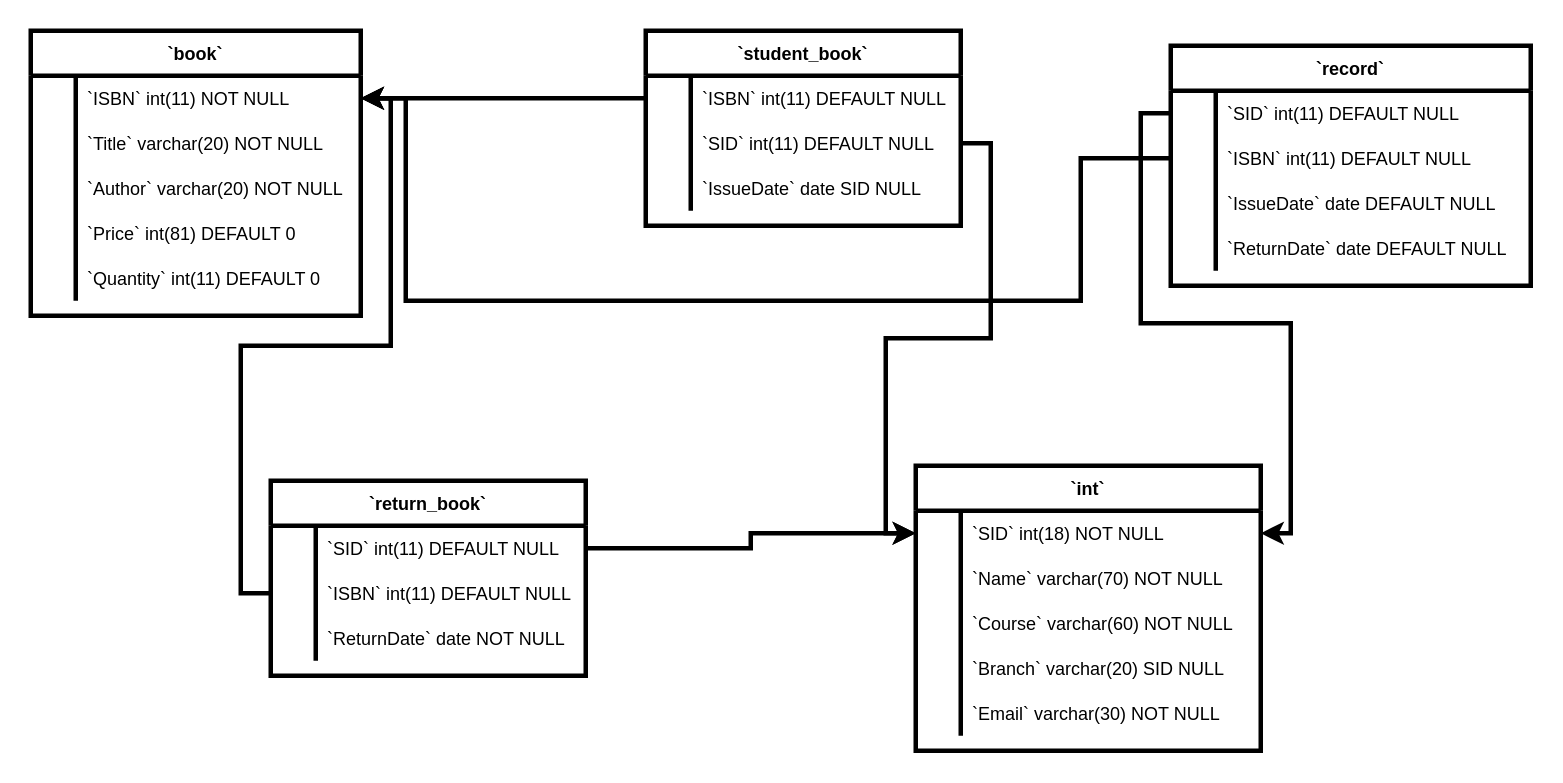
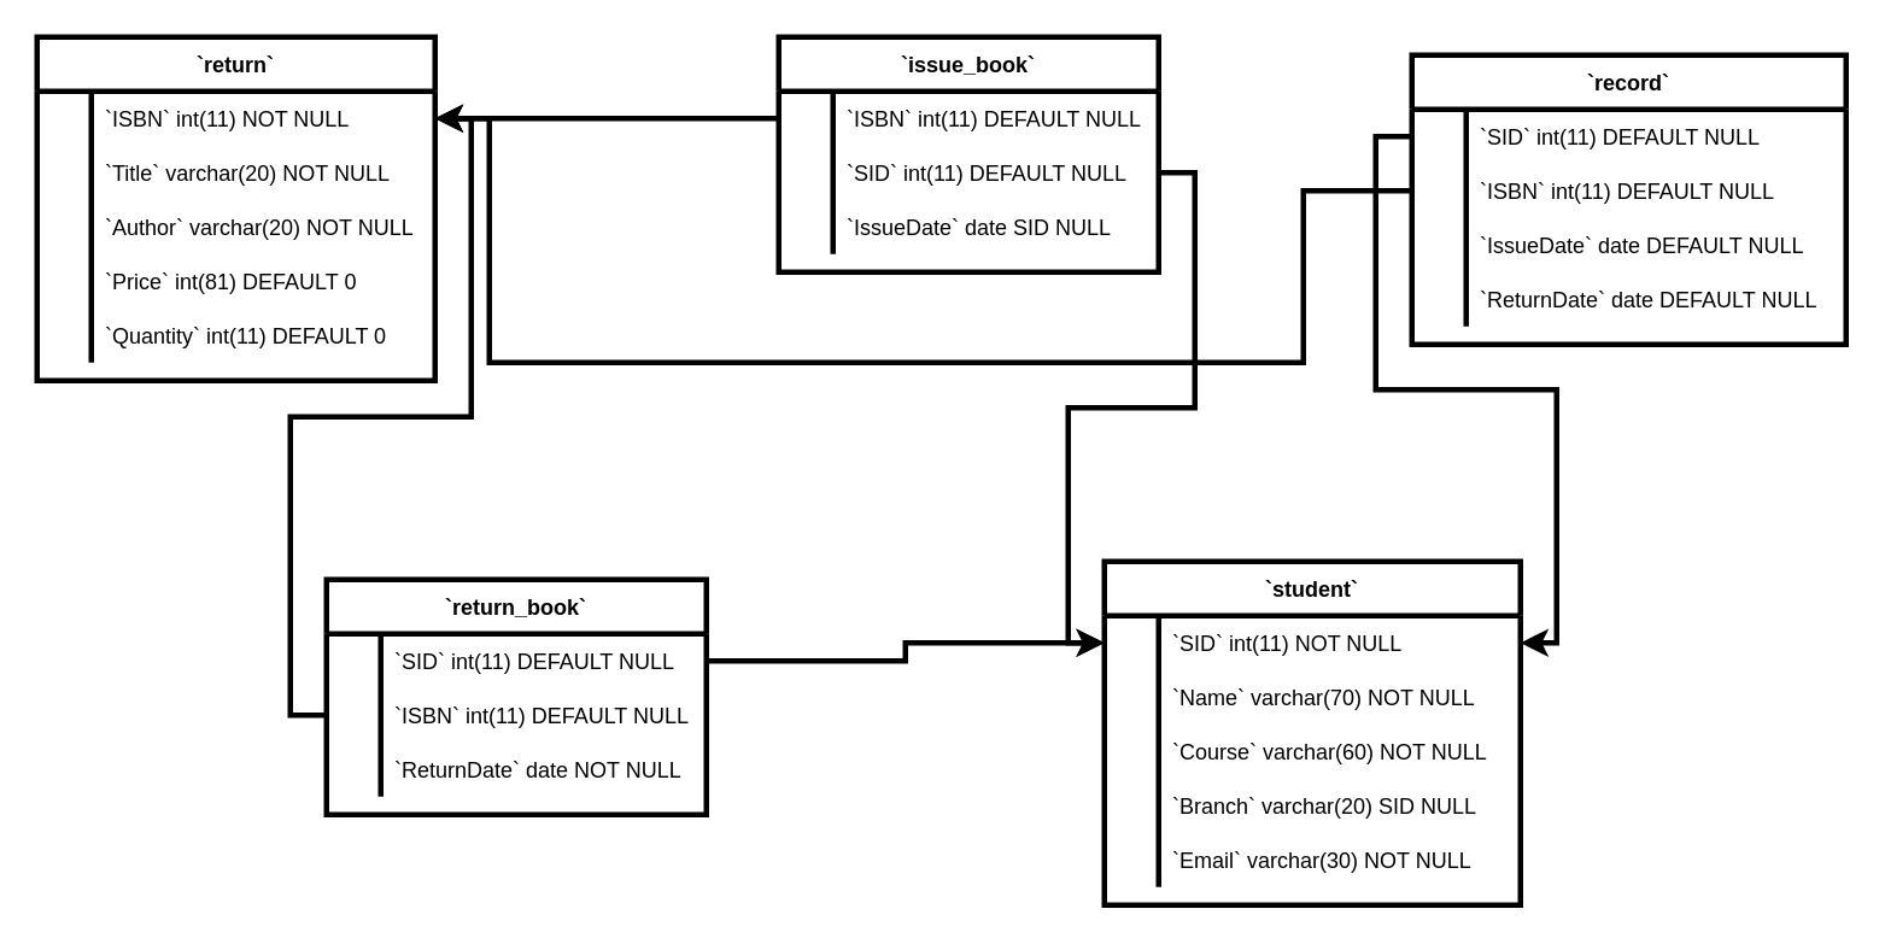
  <mxCell id="0" />
  <mxCell id="1" parent="0" />
- <mxCell id="2" value="`book`" style="shape=table;startSize=30;container=1;collapsible=1;childLayout=tableLayout;fixedRows=1;rowLines=0;fontStyle=1;align=center;resizeLast=1;strokeWidth=3;" vertex="1" parent="1"><mxGeometry x="20" y="20" width="220" height="190" as="geometry" /></mxCell>
+ <mxCell id="2" value="`return`" style="shape=table;startSize=30;container=1;collapsible=1;childLayout=tableLayout;fixedRows=1;rowLines=0;fontStyle=1;align=center;resizeLast=1;strokeWidth=3;" vertex="1" parent="1"><mxGeometry x="20" y="20" width="220" height="190" as="geometry" /></mxCell>
  <mxCell id="3" value="" style="shape=tableRow;horizontal=0;startSize=0;swimlaneHead=0;swimlaneBody=0;fillColor=none;collapsible=0;dropTarget=0;points=[[0,0.5],[1,0.5]];portConstraint=eastwest;top=0;left=0;right=0;bottom=0;" vertex="1" parent="2"><mxGeometry y="30" width="220" height="30" as="geometry" /></mxCell>
  <mxCell id="4" value="" style="shape=partialRectangle;overflow=hidden;connectable=0;fillColor=none;top=0;left=0;bottom=0;right=0;" vertex="1" parent="3"><mxGeometry width="30" height="30" as="geometry"><mxRectangle width="30" height="30" as="alternateBounds" /></mxGeometry></mxCell>
  <mxCell id="5" value="`ISBN` int(11) NOT NULL" style="shape=partialRectangle;overflow=hidden;connectable=0;fillColor=none;align=left;top=0;left=0;bottom=0;right=0;spacingLeft=6;" vertex="1" parent="3"><mxGeometry x="30" width="190" height="30" as="geometry"><mxRectangle width="190" height="30" as="alternateBounds" /></mxGeometry></mxCell>
  <mxCell id="6" value="" style="shape=tableRow;horizontal=0;startSize=0;swimlaneHead=0;swimlaneBody=0;fillColor=none;collapsible=0;dropTarget=0;points=[[0,0.5],[1,0.5]];portConstraint=eastwest;top=0;left=0;right=0;bottom=0;" vertex="1" parent="2"><mxGeometry y="60" width="220" height="30" as="geometry" /></mxCell>
  <mxCell id="7" value="" style="shape=partialRectangle;overflow=hidden;connectable=0;fillColor=none;top=0;left=0;bottom=0;right=0;" vertex="1" parent="6"><mxGeometry width="30" height="30" as="geometry"><mxRectangle width="30" height="30" as="alternateBounds" /></mxGeometry></mxCell>
  <mxCell id="8" value="`Title` varchar(20) NOT NULL" style="shape=partialRectangle;overflow=hidden;connectable=0;fillColor=none;align=left;top=0;left=0;bottom=0;right=0;spacingLeft=6;" vertex="1" parent="6"><mxGeometry x="30" width="190" height="30" as="geometry"><mxRectangle width="190" height="30" as="alternateBounds" /></mxGeometry></mxCell>
  <mxCell id="9" value="" style="shape=tableRow;horizontal=0;startSize=0;swimlaneHead=0;swimlaneBody=0;fillColor=none;collapsible=0;dropTarget=0;points=[[0,0.5],[1,0.5]];portConstraint=eastwest;top=0;left=0;right=0;bottom=0;" vertex="1" parent="2"><mxGeometry y="90" width="220" height="30" as="geometry" /></mxCell>
  <mxCell id="10" value="" style="shape=partialRectangle;overflow=hidden;connectable=0;fillColor=none;top=0;left=0;bottom=0;right=0;" vertex="1" parent="9"><mxGeometry width="30" height="30" as="geometry"><mxRectangle width="30" height="30" as="alternateBounds" /></mxGeometry></mxCell>
  <mxCell id="11" value="`Author` varchar(20) NOT NULL" style="shape=partialRectangle;overflow=hidden;connectable=0;fillColor=none;align=left;top=0;left=0;bottom=0;right=0;spacingLeft=6;" vertex="1" parent="9"><mxGeometry x="30" width="190" height="30" as="geometry"><mxRectangle width="190" height="30" as="alternateBounds" /></mxGeometry></mxCell>
  <mxCell id="12" value="" style="shape=tableRow;horizontal=0;startSize=0;swimlaneHead=0;swimlaneBody=0;fillColor=none;collapsible=0;dropTarget=0;points=[[0,0.5],[1,0.5]];portConstraint=eastwest;top=0;left=0;right=0;bottom=0;" vertex="1" parent="2"><mxGeometry y="120" width="220" height="30" as="geometry" /></mxCell>
  <mxCell id="13" value="" style="shape=partialRectangle;overflow=hidden;connectable=0;fillColor=none;top=0;left=0;bottom=0;right=0;" vertex="1" parent="12"><mxGeometry width="30" height="30" as="geometry"><mxRectangle width="30" height="30" as="alternateBounds" /></mxGeometry></mxCell>
  <mxCell id="14" value="`Price` int(81) DEFAULT 0" style="shape=partialRectangle;overflow=hidden;connectable=0;fillColor=none;align=left;top=0;left=0;bottom=0;right=0;spacingLeft=6;" vertex="1" parent="12"><mxGeometry x="30" width="190" height="30" as="geometry"><mxRectangle width="190" height="30" as="alternateBounds" /></mxGeometry></mxCell>
  <mxCell id="15" value="" style="shape=tableRow;horizontal=0;startSize=0;swimlaneHead=0;swimlaneBody=0;fillColor=none;collapsible=0;dropTarget=0;points=[[0,0.5],[1,0.5]];portConstraint=eastwest;top=0;left=0;right=0;bottom=0;" vertex="1" parent="2"><mxGeometry y="150" width="220" height="30" as="geometry" /></mxCell>
  <mxCell id="16" value="" style="shape=partialRectangle;overflow=hidden;connectable=0;fillColor=none;top=0;left=0;bottom=0;right=0;" vertex="1" parent="15"><mxGeometry width="30" height="30" as="geometry"><mxRectangle width="30" height="30" as="alternateBounds" /></mxGeometry></mxCell>
  <mxCell id="17" value="`Quantity` int(11) DEFAULT 0" style="shape=partialRectangle;overflow=hidden;connectable=0;fillColor=none;align=left;top=0;left=0;bottom=0;right=0;spacingLeft=6;" vertex="1" parent="15"><mxGeometry x="30" width="190" height="30" as="geometry"><mxRectangle width="190" height="30" as="alternateBounds" /></mxGeometry></mxCell>
- <mxCell id="18" value="`student_book`" style="shape=table;startSize=30;container=1;collapsible=1;childLayout=tableLayout;fixedRows=1;rowLines=0;fontStyle=1;align=center;resizeLast=1;strokeWidth=3;" vertex="1" parent="1"><mxGeometry x="430" y="20" width="210" height="130" as="geometry" /></mxCell>
+ <mxCell id="18" value="`issue_book`" style="shape=table;startSize=30;container=1;collapsible=1;childLayout=tableLayout;fixedRows=1;rowLines=0;fontStyle=1;align=center;resizeLast=1;strokeWidth=3;" vertex="1" parent="1"><mxGeometry x="430" y="20" width="210" height="130" as="geometry" /></mxCell>
  <mxCell id="19" value="" style="shape=tableRow;horizontal=0;startSize=0;swimlaneHead=0;swimlaneBody=0;fillColor=none;collapsible=0;dropTarget=0;points=[[0,0.5],[1,0.5]];portConstraint=eastwest;top=0;left=0;right=0;bottom=0;" vertex="1" parent="18"><mxGeometry y="30" width="210" height="30" as="geometry" /></mxCell>
  <mxCell id="20" value="" style="shape=partialRectangle;overflow=hidden;connectable=0;fillColor=none;top=0;left=0;bottom=0;right=0;" vertex="1" parent="19"><mxGeometry width="30" height="30" as="geometry"><mxRectangle width="30" height="30" as="alternateBounds" /></mxGeometry></mxCell>
  <mxCell id="21" value="`ISBN` int(11) DEFAULT NULL" style="shape=partialRectangle;overflow=hidden;connectable=0;fillColor=none;align=left;top=0;left=0;bottom=0;right=0;spacingLeft=6;" vertex="1" parent="19"><mxGeometry x="30" width="180" height="30" as="geometry"><mxRectangle width="180" height="30" as="alternateBounds" /></mxGeometry></mxCell>
  <mxCell id="22" value="" style="shape=tableRow;horizontal=0;startSize=0;swimlaneHead=0;swimlaneBody=0;fillColor=none;collapsible=0;dropTarget=0;points=[[0,0.5],[1,0.5]];portConstraint=eastwest;top=0;left=0;right=0;bottom=0;" vertex="1" parent="18"><mxGeometry y="60" width="210" height="30" as="geometry" /></mxCell>
  <mxCell id="23" value="" style="shape=partialRectangle;overflow=hidden;connectable=0;fillColor=none;top=0;left=0;bottom=0;right=0;" vertex="1" parent="22"><mxGeometry width="30" height="30" as="geometry"><mxRectangle width="30" height="30" as="alternateBounds" /></mxGeometry></mxCell>
  <mxCell id="24" value="`SID` int(11) DEFAULT NULL" style="shape=partialRectangle;overflow=hidden;connectable=0;fillColor=none;align=left;top=0;left=0;bottom=0;right=0;spacingLeft=6;" vertex="1" parent="22"><mxGeometry x="30" width="180" height="30" as="geometry"><mxRectangle width="180" height="30" as="alternateBounds" /></mxGeometry></mxCell>
  <mxCell id="25" value="" style="shape=tableRow;horizontal=0;startSize=0;swimlaneHead=0;swimlaneBody=0;fillColor=none;collapsible=0;dropTarget=0;points=[[0,0.5],[1,0.5]];portConstraint=eastwest;top=0;left=0;right=0;bottom=0;" vertex="1" parent="18"><mxGeometry y="90" width="210" height="30" as="geometry" /></mxCell>
  <mxCell id="26" value="" style="shape=partialRectangle;overflow=hidden;connectable=0;fillColor=none;top=0;left=0;bottom=0;right=0;" vertex="1" parent="25"><mxGeometry width="30" height="30" as="geometry"><mxRectangle width="30" height="30" as="alternateBounds" /></mxGeometry></mxCell>
  <mxCell id="27" value="`IssueDate` date SID NULL" style="shape=partialRectangle;overflow=hidden;connectable=0;fillColor=none;align=left;top=0;left=0;bottom=0;right=0;spacingLeft=6;" vertex="1" parent="25"><mxGeometry x="30" width="180" height="30" as="geometry"><mxRectangle width="180" height="30" as="alternateBounds" /></mxGeometry></mxCell>
  <mxCell id="28" value="`record`" style="shape=table;startSize=30;container=1;collapsible=1;childLayout=tableLayout;fixedRows=1;rowLines=0;fontStyle=1;align=center;resizeLast=1;strokeWidth=3;" vertex="1" parent="1"><mxGeometry x="780" y="30" width="240" height="160" as="geometry" /></mxCell>
  <mxCell id="29" value="" style="shape=tableRow;horizontal=0;startSize=0;swimlaneHead=0;swimlaneBody=0;fillColor=none;collapsible=0;dropTarget=0;points=[[0,0.5],[1,0.5]];portConstraint=eastwest;top=0;left=0;right=0;bottom=0;" vertex="1" parent="28"><mxGeometry y="30" width="240" height="30" as="geometry" /></mxCell>
  <mxCell id="30" value="" style="shape=partialRectangle;overflow=hidden;connectable=0;fillColor=none;top=0;left=0;bottom=0;right=0;" vertex="1" parent="29"><mxGeometry width="30" height="30" as="geometry"><mxRectangle width="30" height="30" as="alternateBounds" /></mxGeometry></mxCell>
  <mxCell id="31" value="`SID` int(11) DEFAULT NULL" style="shape=partialRectangle;overflow=hidden;connectable=0;fillColor=none;align=left;top=0;left=0;bottom=0;right=0;spacingLeft=6;" vertex="1" parent="29"><mxGeometry x="30" width="210" height="30" as="geometry"><mxRectangle width="210" height="30" as="alternateBounds" /></mxGeometry></mxCell>
  <mxCell id="32" value="" style="shape=tableRow;horizontal=0;startSize=0;swimlaneHead=0;swimlaneBody=0;fillColor=none;collapsible=0;dropTarget=0;points=[[0,0.5],[1,0.5]];portConstraint=eastwest;top=0;left=0;right=0;bottom=0;" vertex="1" parent="28"><mxGeometry y="60" width="240" height="30" as="geometry" /></mxCell>
  <mxCell id="33" value="" style="shape=partialRectangle;overflow=hidden;connectable=0;fillColor=none;top=0;left=0;bottom=0;right=0;" vertex="1" parent="32"><mxGeometry width="30" height="30" as="geometry"><mxRectangle width="30" height="30" as="alternateBounds" /></mxGeometry></mxCell>
  <mxCell id="34" value="`ISBN` int(11) DEFAULT NULL" style="shape=partialRectangle;overflow=hidden;connectable=0;fillColor=none;align=left;top=0;left=0;bottom=0;right=0;spacingLeft=6;" vertex="1" parent="32"><mxGeometry x="30" width="210" height="30" as="geometry"><mxRectangle width="210" height="30" as="alternateBounds" /></mxGeometry></mxCell>
  <mxCell id="35" value="" style="shape=tableRow;horizontal=0;startSize=0;swimlaneHead=0;swimlaneBody=0;fillColor=none;collapsible=0;dropTarget=0;points=[[0,0.5],[1,0.5]];portConstraint=eastwest;top=0;left=0;right=0;bottom=0;" vertex="1" parent="28"><mxGeometry y="90" width="240" height="30" as="geometry" /></mxCell>
  <mxCell id="36" value="" style="shape=partialRectangle;overflow=hidden;connectable=0;fillColor=none;top=0;left=0;bottom=0;right=0;" vertex="1" parent="35"><mxGeometry width="30" height="30" as="geometry"><mxRectangle width="30" height="30" as="alternateBounds" /></mxGeometry></mxCell>
  <mxCell id="37" value="`IssueDate` date DEFAULT NULL" style="shape=partialRectangle;overflow=hidden;connectable=0;fillColor=none;align=left;top=0;left=0;bottom=0;right=0;spacingLeft=6;" vertex="1" parent="35"><mxGeometry x="30" width="210" height="30" as="geometry"><mxRectangle width="210" height="30" as="alternateBounds" /></mxGeometry></mxCell>
  <mxCell id="38" value="" style="shape=tableRow;horizontal=0;startSize=0;swimlaneHead=0;swimlaneBody=0;fillColor=none;collapsible=0;dropTarget=0;points=[[0,0.5],[1,0.5]];portConstraint=eastwest;top=0;left=0;right=0;bottom=0;" vertex="1" parent="28"><mxGeometry y="120" width="240" height="30" as="geometry" /></mxCell>
  <mxCell id="39" value="" style="shape=partialRectangle;overflow=hidden;connectable=0;fillColor=none;top=0;left=0;bottom=0;right=0;" vertex="1" parent="38"><mxGeometry width="30" height="30" as="geometry"><mxRectangle width="30" height="30" as="alternateBounds" /></mxGeometry></mxCell>
  <mxCell id="40" value="`ReturnDate` date DEFAULT NULL" style="shape=partialRectangle;overflow=hidden;connectable=0;fillColor=none;align=left;top=0;left=0;bottom=0;right=0;spacingLeft=6;" vertex="1" parent="38"><mxGeometry x="30" width="210" height="30" as="geometry"><mxRectangle width="210" height="30" as="alternateBounds" /></mxGeometry></mxCell>
  <mxCell id="41" value="`return_book`" style="shape=table;startSize=30;container=1;collapsible=1;childLayout=tableLayout;fixedRows=1;rowLines=0;fontStyle=1;align=center;resizeLast=1;strokeWidth=3;" vertex="1" parent="1"><mxGeometry x="180" y="320" width="210" height="130" as="geometry" /></mxCell>
  <mxCell id="42" value="" style="shape=tableRow;horizontal=0;startSize=0;swimlaneHead=0;swimlaneBody=0;fillColor=none;collapsible=0;dropTarget=0;points=[[0,0.5],[1,0.5]];portConstraint=eastwest;top=0;left=0;right=0;bottom=0;" vertex="1" parent="41"><mxGeometry y="30" width="210" height="30" as="geometry" /></mxCell>
  <mxCell id="43" value="" style="shape=partialRectangle;overflow=hidden;connectable=0;fillColor=none;top=0;left=0;bottom=0;right=0;" vertex="1" parent="42"><mxGeometry width="30" height="30" as="geometry"><mxRectangle width="30" height="30" as="alternateBounds" /></mxGeometry></mxCell>
  <mxCell id="44" value="`SID` int(11) DEFAULT NULL" style="shape=partialRectangle;overflow=hidden;connectable=0;fillColor=none;align=left;top=0;left=0;bottom=0;right=0;spacingLeft=6;" vertex="1" parent="42"><mxGeometry x="30" width="180" height="30" as="geometry"><mxRectangle width="180" height="30" as="alternateBounds" /></mxGeometry></mxCell>
  <mxCell id="45" value="" style="shape=tableRow;horizontal=0;startSize=0;swimlaneHead=0;swimlaneBody=0;fillColor=none;collapsible=0;dropTarget=0;points=[[0,0.5],[1,0.5]];portConstraint=eastwest;top=0;left=0;right=0;bottom=0;" vertex="1" parent="41"><mxGeometry y="60" width="210" height="30" as="geometry" /></mxCell>
  <mxCell id="46" value="" style="shape=partialRectangle;overflow=hidden;connectable=0;fillColor=none;top=0;left=0;bottom=0;right=0;" vertex="1" parent="45"><mxGeometry width="30" height="30" as="geometry"><mxRectangle width="30" height="30" as="alternateBounds" /></mxGeometry></mxCell>
  <mxCell id="47" value="`ISBN` int(11) DEFAULT NULL" style="shape=partialRectangle;overflow=hidden;connectable=0;fillColor=none;align=left;top=0;left=0;bottom=0;right=0;spacingLeft=6;" vertex="1" parent="45"><mxGeometry x="30" width="180" height="30" as="geometry"><mxRectangle width="180" height="30" as="alternateBounds" /></mxGeometry></mxCell>
  <mxCell id="48" value="" style="shape=tableRow;horizontal=0;startSize=0;swimlaneHead=0;swimlaneBody=0;fillColor=none;collapsible=0;dropTarget=0;points=[[0,0.5],[1,0.5]];portConstraint=eastwest;top=0;left=0;right=0;bottom=0;" vertex="1" parent="41"><mxGeometry y="90" width="210" height="30" as="geometry" /></mxCell>
  <mxCell id="49" value="" style="shape=partialRectangle;overflow=hidden;connectable=0;fillColor=none;top=0;left=0;bottom=0;right=0;" vertex="1" parent="48"><mxGeometry width="30" height="30" as="geometry"><mxRectangle width="30" height="30" as="alternateBounds" /></mxGeometry></mxCell>
  <mxCell id="50" value="`ReturnDate` date NOT NULL" style="shape=partialRectangle;overflow=hidden;connectable=0;fillColor=none;align=left;top=0;left=0;bottom=0;right=0;spacingLeft=6;" vertex="1" parent="48"><mxGeometry x="30" width="180" height="30" as="geometry"><mxRectangle width="180" height="30" as="alternateBounds" /></mxGeometry></mxCell>
- <mxCell id="51" value="`int`" style="shape=table;startSize=30;container=1;collapsible=1;childLayout=tableLayout;fixedRows=1;rowLines=0;fontStyle=1;align=center;resizeLast=1;strokeWidth=3;" vertex="1" parent="1"><mxGeometry x="610" y="310" width="230" height="190" as="geometry" /></mxCell>
+ <mxCell id="51" value="`student`" style="shape=table;startSize=30;container=1;collapsible=1;childLayout=tableLayout;fixedRows=1;rowLines=0;fontStyle=1;align=center;resizeLast=1;strokeWidth=3;" vertex="1" parent="1"><mxGeometry x="610" y="310" width="230" height="190" as="geometry" /></mxCell>
  <mxCell id="52" value="" style="shape=tableRow;horizontal=0;startSize=0;swimlaneHead=0;swimlaneBody=0;fillColor=none;collapsible=0;dropTarget=0;points=[[0,0.5],[1,0.5]];portConstraint=eastwest;top=0;left=0;right=0;bottom=0;" vertex="1" parent="51"><mxGeometry y="30" width="230" height="30" as="geometry" /></mxCell>
  <mxCell id="53" value="" style="shape=partialRectangle;overflow=hidden;connectable=0;fillColor=none;top=0;left=0;bottom=0;right=0;" vertex="1" parent="52"><mxGeometry width="30" height="30" as="geometry"><mxRectangle width="30" height="30" as="alternateBounds" /></mxGeometry></mxCell>
- <mxCell id="54" value="`SID` int(18) NOT NULL" style="shape=partialRectangle;overflow=hidden;connectable=0;fillColor=none;align=left;top=0;left=0;bottom=0;right=0;spacingLeft=6;" vertex="1" parent="52"><mxGeometry x="30" width="200" height="30" as="geometry"><mxRectangle width="200" height="30" as="alternateBounds" /></mxGeometry></mxCell>
+ <mxCell id="54" value="`SID` int(11) NOT NULL" style="shape=partialRectangle;overflow=hidden;connectable=0;fillColor=none;align=left;top=0;left=0;bottom=0;right=0;spacingLeft=6;" vertex="1" parent="52"><mxGeometry x="30" width="200" height="30" as="geometry"><mxRectangle width="200" height="30" as="alternateBounds" /></mxGeometry></mxCell>
  <mxCell id="55" value="" style="shape=tableRow;horizontal=0;startSize=0;swimlaneHead=0;swimlaneBody=0;fillColor=none;collapsible=0;dropTarget=0;points=[[0,0.5],[1,0.5]];portConstraint=eastwest;top=0;left=0;right=0;bottom=0;" vertex="1" parent="51"><mxGeometry y="60" width="230" height="30" as="geometry" /></mxCell>
  <mxCell id="56" value="" style="shape=partialRectangle;overflow=hidden;connectable=0;fillColor=none;top=0;left=0;bottom=0;right=0;" vertex="1" parent="55"><mxGeometry width="30" height="30" as="geometry"><mxRectangle width="30" height="30" as="alternateBounds" /></mxGeometry></mxCell>
  <mxCell id="57" value="`Name` varchar(70) NOT NULL" style="shape=partialRectangle;overflow=hidden;connectable=0;fillColor=none;align=left;top=0;left=0;bottom=0;right=0;spacingLeft=6;" vertex="1" parent="55"><mxGeometry x="30" width="200" height="30" as="geometry"><mxRectangle width="200" height="30" as="alternateBounds" /></mxGeometry></mxCell>
  <mxCell id="58" value="" style="shape=tableRow;horizontal=0;startSize=0;swimlaneHead=0;swimlaneBody=0;fillColor=none;collapsible=0;dropTarget=0;points=[[0,0.5],[1,0.5]];portConstraint=eastwest;top=0;left=0;right=0;bottom=0;" vertex="1" parent="51"><mxGeometry y="90" width="230" height="30" as="geometry" /></mxCell>
  <mxCell id="59" value="" style="shape=partialRectangle;overflow=hidden;connectable=0;fillColor=none;top=0;left=0;bottom=0;right=0;" vertex="1" parent="58"><mxGeometry width="30" height="30" as="geometry"><mxRectangle width="30" height="30" as="alternateBounds" /></mxGeometry></mxCell>
  <mxCell id="60" value="`Course` varchar(60) NOT NULL" style="shape=partialRectangle;overflow=hidden;connectable=0;fillColor=none;align=left;top=0;left=0;bottom=0;right=0;spacingLeft=6;" vertex="1" parent="58"><mxGeometry x="30" width="200" height="30" as="geometry"><mxRectangle width="200" height="30" as="alternateBounds" /></mxGeometry></mxCell>
  <mxCell id="61" value="" style="shape=tableRow;horizontal=0;startSize=0;swimlaneHead=0;swimlaneBody=0;fillColor=none;collapsible=0;dropTarget=0;points=[[0,0.5],[1,0.5]];portConstraint=eastwest;top=0;left=0;right=0;bottom=0;" vertex="1" parent="51"><mxGeometry y="120" width="230" height="30" as="geometry" /></mxCell>
  <mxCell id="62" value="" style="shape=partialRectangle;overflow=hidden;connectable=0;fillColor=none;top=0;left=0;bottom=0;right=0;" vertex="1" parent="61"><mxGeometry width="30" height="30" as="geometry"><mxRectangle width="30" height="30" as="alternateBounds" /></mxGeometry></mxCell>
  <mxCell id="63" value="`Branch` varchar(20) SID NULL" style="shape=partialRectangle;overflow=hidden;connectable=0;fillColor=none;align=left;top=0;left=0;bottom=0;right=0;spacingLeft=6;" vertex="1" parent="61"><mxGeometry x="30" width="200" height="30" as="geometry"><mxRectangle width="200" height="30" as="alternateBounds" /></mxGeometry></mxCell>
  <mxCell id="64" value="" style="shape=tableRow;horizontal=0;startSize=0;swimlaneHead=0;swimlaneBody=0;fillColor=none;collapsible=0;dropTarget=0;points=[[0,0.5],[1,0.5]];portConstraint=eastwest;top=0;left=0;right=0;bottom=0;" vertex="1" parent="51"><mxGeometry y="150" width="230" height="30" as="geometry" /></mxCell>
  <mxCell id="65" value="" style="shape=partialRectangle;overflow=hidden;connectable=0;fillColor=none;top=0;left=0;bottom=0;right=0;" vertex="1" parent="64"><mxGeometry width="30" height="30" as="geometry"><mxRectangle width="30" height="30" as="alternateBounds" /></mxGeometry></mxCell>
  <mxCell id="66" value="`Email` varchar(30) NOT NULL" style="shape=partialRectangle;overflow=hidden;connectable=0;fillColor=none;align=left;top=0;left=0;bottom=0;right=0;spacingLeft=6;" vertex="1" parent="64"><mxGeometry x="30" width="200" height="30" as="geometry"><mxRectangle width="200" height="30" as="alternateBounds" /></mxGeometry></mxCell>
  <mxCell id="67" style="edgeStyle=orthogonalEdgeStyle;rounded=0;orthogonalLoop=1;jettySize=auto;html=1;entryX=1;entryY=0.5;entryDx=0;entryDy=0;strokeWidth=3;" edge="1" parent="1" source="19" target="3"><mxGeometry relative="1" as="geometry" /></mxCell>
  <mxCell id="68" style="edgeStyle=orthogonalEdgeStyle;rounded=0;orthogonalLoop=1;jettySize=auto;html=1;entryX=1;entryY=0.5;entryDx=0;entryDy=0;strokeWidth=3;" edge="1" parent="1" source="32" target="3"><mxGeometry relative="1" as="geometry"><Array as="points"><mxPoint x="720" y="105" /><mxPoint x="720" y="200" /><mxPoint x="270" y="200" /><mxPoint x="270" y="65" /></Array></mxGeometry></mxCell>
  <mxCell id="69" style="edgeStyle=orthogonalEdgeStyle;rounded=0;orthogonalLoop=1;jettySize=auto;html=1;strokeWidth=3;" edge="1" parent="1" source="29" target="52"><mxGeometry relative="1" as="geometry" /></mxCell>
  <mxCell id="70" style="edgeStyle=orthogonalEdgeStyle;rounded=0;orthogonalLoop=1;jettySize=auto;html=1;entryX=0;entryY=0.5;entryDx=0;entryDy=0;strokeWidth=3;" edge="1" parent="1" source="22" target="52"><mxGeometry relative="1" as="geometry" /></mxCell>
  <mxCell id="71" style="edgeStyle=orthogonalEdgeStyle;rounded=0;orthogonalLoop=1;jettySize=auto;html=1;entryX=0;entryY=0.5;entryDx=0;entryDy=0;strokeWidth=3;" edge="1" parent="1" source="42" target="52"><mxGeometry relative="1" as="geometry" /></mxCell>
  <mxCell id="72" style="edgeStyle=orthogonalEdgeStyle;rounded=0;orthogonalLoop=1;jettySize=auto;html=1;entryX=1;entryY=0.5;entryDx=0;entryDy=0;strokeWidth=3;" edge="1" parent="1" source="45" target="3"><mxGeometry relative="1" as="geometry" /></mxCell>
